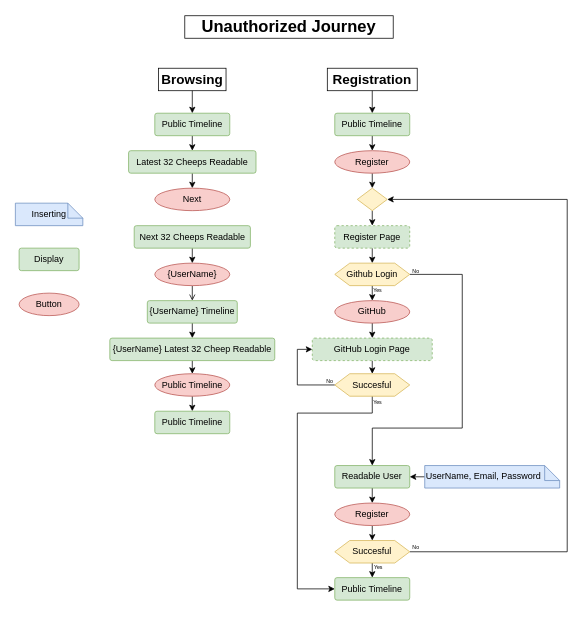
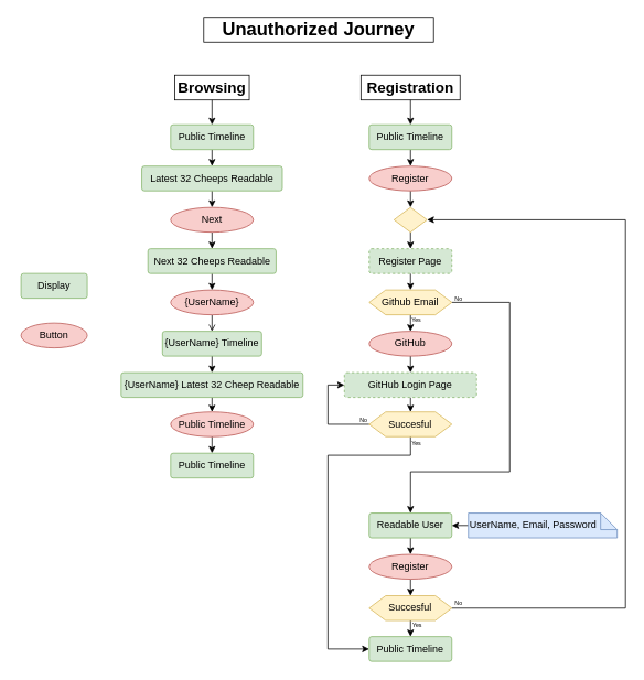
  <mxCell id="0" />
  <mxCell id="1" parent="0" />
- <mxCell id="2" value="Inserting" style="shape=note;size=20;whiteSpace=wrap;html=1;fillColor=#dae8fc;strokeColor=#6c8ebf;" vertex="1" parent="1"><mxGeometry x="20" y="270" width="90" height="30" as="geometry" /></mxCell>
  <mxCell id="3" value="Display" style="rounded=1;arcSize=10;whiteSpace=wrap;html=1;align=center;fillColor=#d5e8d4;strokeColor=#82b366;" vertex="1" parent="1"><mxGeometry x="25" y="330" width="80" height="30" as="geometry" /></mxCell>
  <mxCell id="4" value="Button" style="ellipse;whiteSpace=wrap;html=1;fillColor=#f8cecc;strokeColor=#b85450;" vertex="1" parent="1"><mxGeometry x="25" y="390" width="80" height="30" as="geometry" /></mxCell>
  <mxCell id="5" style="edgeStyle=orthogonalEdgeStyle;rounded=0;orthogonalLoop=1;jettySize=auto;html=1;exitX=0.5;exitY=1;exitDx=0;exitDy=0;entryX=0.5;entryY=0;entryDx=0;entryDy=0;" edge="1" parent="1" source="6"><mxGeometry relative="1" as="geometry"><mxPoint x="256" y="200" as="targetPoint" /></mxGeometry></mxCell>
  <mxCell id="6" value="Public Timeline" style="rounded=1;arcSize=10;whiteSpace=wrap;html=1;align=center;fillColor=#d5e8d4;strokeColor=#82b366;" vertex="1" parent="1"><mxGeometry x="206" y="150" width="100" height="30" as="geometry" /></mxCell>
  <mxCell id="7" style="edgeStyle=orthogonalEdgeStyle;rounded=0;orthogonalLoop=1;jettySize=auto;html=1;exitX=0.5;exitY=1;exitDx=0;exitDy=0;entryX=0.5;entryY=0;entryDx=0;entryDy=0;" edge="1" parent="1" source="8" target="9"><mxGeometry relative="1" as="geometry" /></mxCell>
  <mxCell id="8" value="Public Timeline" style="ellipse;whiteSpace=wrap;html=1;fillColor=#f8cecc;strokeColor=#b85450;" vertex="1" parent="1"><mxGeometry x="206" y="497.5" width="100" height="30" as="geometry" /></mxCell>
  <mxCell id="9" value="Public Timeline" style="rounded=1;arcSize=10;whiteSpace=wrap;html=1;align=center;fillColor=#d5e8d4;strokeColor=#82b366;" vertex="1" parent="1"><mxGeometry x="206" y="547.5" width="100" height="30" as="geometry" /></mxCell>
  <mxCell id="10" style="edgeStyle=orthogonalEdgeStyle;rounded=0;orthogonalLoop=1;jettySize=auto;html=1;exitX=0.5;exitY=1;exitDx=0;exitDy=0;entryX=0.5;entryY=0;entryDx=0;entryDy=0;endArrow=open;" edge="1" parent="1" source="11" target="49"><mxGeometry relative="1" as="geometry" /></mxCell>
  <mxCell id="11" value="{UserName}" style="ellipse;whiteSpace=wrap;html=1;fillColor=#f8cecc;strokeColor=#b85450;" vertex="1" parent="1"><mxGeometry x="206" y="350" width="100" height="30" as="geometry" /></mxCell>
  <mxCell id="12" style="edgeStyle=orthogonalEdgeStyle;rounded=0;orthogonalLoop=1;jettySize=auto;html=1;exitX=0.5;exitY=1;exitDx=0;exitDy=0;entryX=0.5;entryY=0;entryDx=0;entryDy=0;" edge="1" parent="1" source="13" target="53"><mxGeometry relative="1" as="geometry" /></mxCell>
  <mxCell id="13" value="Latest 32 Cheeps Readable" style="rounded=1;arcSize=10;whiteSpace=wrap;html=1;align=center;fillColor=#d5e8d4;strokeColor=#82b366;" vertex="1" parent="1"><mxGeometry x="171" y="200" width="170" height="30" as="geometry" /></mxCell>
  <mxCell id="14" style="edgeStyle=orthogonalEdgeStyle;rounded=0;orthogonalLoop=1;jettySize=auto;html=1;exitX=0.5;exitY=1;exitDx=0;exitDy=0;entryX=0.5;entryY=0;entryDx=0;entryDy=0;" edge="1" parent="1" source="15" target="17"><mxGeometry relative="1" as="geometry" /></mxCell>
  <mxCell id="15" value="Public Timeline" style="rounded=1;arcSize=10;whiteSpace=wrap;html=1;align=center;fillColor=#d5e8d4;strokeColor=#82b366;" vertex="1" parent="1"><mxGeometry x="446.06" y="150" width="100" height="30" as="geometry" /></mxCell>
  <mxCell id="16" style="edgeStyle=orthogonalEdgeStyle;rounded=0;orthogonalLoop=1;jettySize=auto;html=1;exitX=0.5;exitY=1;exitDx=0;exitDy=0;entryX=0.5;entryY=0;entryDx=0;entryDy=0;" edge="1" parent="1" source="17" target="38"><mxGeometry relative="1" as="geometry" /></mxCell>
  <mxCell id="17" value="Register" style="ellipse;whiteSpace=wrap;html=1;fillColor=#f8cecc;strokeColor=#b85450;" vertex="1" parent="1"><mxGeometry x="446.06" y="200" width="100" height="30" as="geometry" /></mxCell>
  <mxCell id="18" style="edgeStyle=orthogonalEdgeStyle;rounded=0;orthogonalLoop=1;jettySize=auto;html=1;exitX=0.5;exitY=1;exitDx=0;exitDy=0;entryX=0.5;entryY=0;entryDx=0;entryDy=0;" edge="1" parent="1" source="19" target="22"><mxGeometry relative="1" as="geometry" /></mxCell>
  <mxCell id="19" value="Register Page" style="rounded=1;arcSize=10;whiteSpace=wrap;html=1;align=center;fillColor=#d5e8d4;strokeColor=#82b366;dashed=1;" vertex="1" parent="1"><mxGeometry x="446.06" y="300" width="100" height="30" as="geometry" /></mxCell>
  <mxCell id="20" style="edgeStyle=orthogonalEdgeStyle;rounded=0;orthogonalLoop=1;jettySize=auto;html=1;exitX=0.5;exitY=1;exitDx=0;exitDy=0;entryX=0.5;entryY=0;entryDx=0;entryDy=0;" edge="1" parent="1" source="22" target="24"><mxGeometry relative="1" as="geometry" /></mxCell>
  <mxCell id="21" style="edgeStyle=orthogonalEdgeStyle;rounded=0;orthogonalLoop=1;jettySize=auto;html=1;exitX=1;exitY=0.5;exitDx=0;exitDy=0;entryX=0.5;entryY=0;entryDx=0;entryDy=0;" edge="1" parent="1" source="22" target="28"><mxGeometry relative="1" as="geometry"><Array as="points"><mxPoint x="616.06" y="365" /><mxPoint x="616.06" y="570" /><mxPoint x="496.06" y="570" /></Array></mxGeometry></mxCell>
- <mxCell id="22" value="Github Login" style="shape=hexagon;perimeter=hexagonPerimeter2;whiteSpace=wrap;html=1;fixedSize=1;fillColor=#fff2cc;strokeColor=#d6b656;" vertex="1" parent="1"><mxGeometry x="446.06" y="350" width="100" height="30" as="geometry" /></mxCell>
+ <mxCell id="22" value="Github Email" style="shape=hexagon;perimeter=hexagonPerimeter2;whiteSpace=wrap;html=1;fixedSize=1;fillColor=#fff2cc;strokeColor=#d6b656;" vertex="1" parent="1"><mxGeometry x="446.06" y="350" width="100" height="30" as="geometry" /></mxCell>
  <mxCell id="23" style="edgeStyle=orthogonalEdgeStyle;rounded=0;orthogonalLoop=1;jettySize=auto;html=1;exitX=0.5;exitY=1;exitDx=0;exitDy=0;entryX=0.5;entryY=0;entryDx=0;entryDy=0;" edge="1" parent="1" source="24" target="26"><mxGeometry relative="1" as="geometry" /></mxCell>
  <mxCell id="24" value="GitHub" style="ellipse;whiteSpace=wrap;html=1;fillColor=#f8cecc;strokeColor=#b85450;" vertex="1" parent="1"><mxGeometry x="446.06" y="400" width="100" height="30" as="geometry" /></mxCell>
  <mxCell id="25" style="edgeStyle=orthogonalEdgeStyle;rounded=0;orthogonalLoop=1;jettySize=auto;html=1;exitX=0.5;exitY=1;exitDx=0;exitDy=0;entryX=0.5;entryY=0;entryDx=0;entryDy=0;" edge="1" parent="1" source="26" target="45"><mxGeometry relative="1" as="geometry" /></mxCell>
  <mxCell id="26" value="GitHub Login Page" style="rounded=1;arcSize=10;whiteSpace=wrap;html=1;align=center;fillColor=#d5e8d4;strokeColor=#82b366;dashed=1;" vertex="1" parent="1"><mxGeometry x="416.06" y="450" width="160" height="30" as="geometry" /></mxCell>
  <mxCell id="27" style="edgeStyle=orthogonalEdgeStyle;rounded=0;orthogonalLoop=1;jettySize=auto;html=1;exitX=0.5;exitY=1;exitDx=0;exitDy=0;entryX=0.5;entryY=0;entryDx=0;entryDy=0;" edge="1" parent="1" source="28" target="32"><mxGeometry relative="1" as="geometry" /></mxCell>
  <mxCell id="28" value="Readable User" style="rounded=1;arcSize=10;whiteSpace=wrap;html=1;align=center;fillColor=#d5e8d4;strokeColor=#82b366;" vertex="1" parent="1"><mxGeometry x="446.06" y="620" width="100" height="30" as="geometry" /></mxCell>
  <mxCell id="29" style="edgeStyle=orthogonalEdgeStyle;rounded=0;orthogonalLoop=1;jettySize=auto;html=1;exitX=0;exitY=0.5;exitDx=0;exitDy=0;exitPerimeter=0;entryX=1;entryY=0.5;entryDx=0;entryDy=0;" edge="1" parent="1" source="30" target="28"><mxGeometry relative="1" as="geometry" /></mxCell>
  <mxCell id="30" value="UserName, Email, Password" style="shape=note;size=20;whiteSpace=wrap;html=1;fillColor=#dae8fc;strokeColor=#6c8ebf;align=left;" vertex="1" parent="1"><mxGeometry x="566.06" y="620" width="180" height="30" as="geometry" /></mxCell>
  <mxCell id="31" style="edgeStyle=orthogonalEdgeStyle;rounded=0;orthogonalLoop=1;jettySize=auto;html=1;exitX=0.5;exitY=1;exitDx=0;exitDy=0;entryX=0.5;entryY=0;entryDx=0;entryDy=0;" edge="1" parent="1" source="32" target="35"><mxGeometry relative="1" as="geometry" /></mxCell>
  <mxCell id="32" value="Register" style="ellipse;whiteSpace=wrap;html=1;fillColor=#f8cecc;strokeColor=#b85450;" vertex="1" parent="1"><mxGeometry x="446.06" y="670" width="100" height="30" as="geometry" /></mxCell>
  <mxCell id="33" style="edgeStyle=orthogonalEdgeStyle;rounded=0;orthogonalLoop=1;jettySize=auto;html=1;exitX=0.5;exitY=1;exitDx=0;exitDy=0;entryX=0.5;entryY=0;entryDx=0;entryDy=0;" edge="1" parent="1" source="35" target="36"><mxGeometry relative="1" as="geometry" /></mxCell>
  <mxCell id="34" style="edgeStyle=orthogonalEdgeStyle;rounded=0;orthogonalLoop=1;jettySize=auto;html=1;exitX=1;exitY=0.5;exitDx=0;exitDy=0;entryX=1;entryY=0.5;entryDx=0;entryDy=0;" edge="1" parent="1" source="35" target="38"><mxGeometry relative="1" as="geometry"><Array as="points"><mxPoint x="756.06" y="735" /><mxPoint x="756.06" y="265" /></Array></mxGeometry></mxCell>
  <mxCell id="35" value="Succesful" style="shape=hexagon;perimeter=hexagonPerimeter2;whiteSpace=wrap;html=1;fixedSize=1;fillColor=#fff2cc;strokeColor=#d6b656;" vertex="1" parent="1"><mxGeometry x="446.06" y="720" width="100" height="30" as="geometry" /></mxCell>
  <mxCell id="36" value="Public Timeline" style="rounded=1;arcSize=10;whiteSpace=wrap;html=1;align=center;fillColor=#d5e8d4;strokeColor=#82b366;" vertex="1" parent="1"><mxGeometry x="446.06" y="769.5" width="100" height="30" as="geometry" /></mxCell>
  <mxCell id="37" style="edgeStyle=orthogonalEdgeStyle;rounded=0;orthogonalLoop=1;jettySize=auto;html=1;exitX=0.5;exitY=1;exitDx=0;exitDy=0;entryX=0.5;entryY=0;entryDx=0;entryDy=0;" edge="1" parent="1" source="38" target="19"><mxGeometry relative="1" as="geometry" /></mxCell>
  <mxCell id="38" value="" style="shape=hexagon;perimeter=hexagonPerimeter2;whiteSpace=wrap;html=1;fixedSize=1;fillColor=#fff2cc;strokeColor=#d6b656;size=40;" vertex="1" parent="1"><mxGeometry x="476.06" y="250" width="40" height="30" as="geometry" /></mxCell>
  <mxCell id="39" value="&lt;font style=&quot;font-size: 7px;&quot;&gt;Yes&lt;/font&gt;" style="text;html=1;align=center;verticalAlign=middle;resizable=0;points=[];autosize=1;strokeColor=none;fillColor=none;" vertex="1" parent="1"><mxGeometry x="488.06" y="370" width="30" height="30" as="geometry" /></mxCell>
  <mxCell id="40" value="&lt;font style=&quot;font-size: 7px;&quot;&gt;Yes&lt;/font&gt;" style="text;html=1;align=center;verticalAlign=middle;resizable=0;points=[];autosize=1;strokeColor=none;fillColor=none;" vertex="1" parent="1"><mxGeometry x="489.06" y="739.5" width="30" height="30" as="geometry" /></mxCell>
  <mxCell id="41" value="&lt;font style=&quot;font-size: 7px;&quot;&gt;No&lt;/font&gt;" style="text;html=1;align=center;verticalAlign=middle;resizable=0;points=[];autosize=1;strokeColor=none;fillColor=none;" vertex="1" parent="1"><mxGeometry x="539.06" y="712.5" width="30" height="30" as="geometry" /></mxCell>
  <mxCell id="42" value="&lt;font style=&quot;font-size: 7px;&quot;&gt;No&lt;/font&gt;" style="text;html=1;align=center;verticalAlign=middle;resizable=0;points=[];autosize=1;strokeColor=none;fillColor=none;" vertex="1" parent="1"><mxGeometry x="539.06" y="344" width="30" height="30" as="geometry" /></mxCell>
  <mxCell id="43" style="edgeStyle=orthogonalEdgeStyle;rounded=0;orthogonalLoop=1;jettySize=auto;html=1;exitX=0.5;exitY=1;exitDx=0;exitDy=0;entryX=0;entryY=0.5;entryDx=0;entryDy=0;" edge="1" parent="1" source="45" target="36"><mxGeometry relative="1" as="geometry"><mxPoint x="496.06" y="547.5" as="targetPoint" /><Array as="points"><mxPoint x="496.06" y="550" /><mxPoint x="396.06" y="550" /><mxPoint x="396.06" y="785" /></Array></mxGeometry></mxCell>
  <mxCell id="44" style="edgeStyle=orthogonalEdgeStyle;rounded=0;orthogonalLoop=1;jettySize=auto;html=1;exitX=0;exitY=0.5;exitDx=0;exitDy=0;entryX=0;entryY=0.5;entryDx=0;entryDy=0;" edge="1" parent="1" source="45" target="26"><mxGeometry relative="1" as="geometry" /></mxCell>
  <mxCell id="45" value="Succesful" style="shape=hexagon;perimeter=hexagonPerimeter2;whiteSpace=wrap;html=1;fixedSize=1;fillColor=#fff2cc;strokeColor=#d6b656;" vertex="1" parent="1"><mxGeometry x="446.06" y="497.5" width="100" height="30" as="geometry" /></mxCell>
  <mxCell id="46" value="&lt;font style=&quot;font-size: 7px;&quot;&gt;Yes&lt;/font&gt;" style="text;html=1;align=center;verticalAlign=middle;resizable=0;points=[];autosize=1;strokeColor=none;fillColor=none;" vertex="1" parent="1"><mxGeometry x="488.06" y="520" width="30" height="30" as="geometry" /></mxCell>
  <mxCell id="47" value="&lt;font style=&quot;font-size: 7px;&quot;&gt;No&lt;/font&gt;" style="text;html=1;align=center;verticalAlign=middle;resizable=0;points=[];autosize=1;strokeColor=none;fillColor=none;" vertex="1" parent="1"><mxGeometry x="424.06" y="491" width="30" height="30" as="geometry" /></mxCell>
  <mxCell id="48" style="edgeStyle=orthogonalEdgeStyle;rounded=0;orthogonalLoop=1;jettySize=auto;html=1;exitX=0.5;exitY=1;exitDx=0;exitDy=0;entryX=0.5;entryY=0;entryDx=0;entryDy=0;" edge="1" parent="1" source="49" target="51"><mxGeometry relative="1" as="geometry" /></mxCell>
  <mxCell id="49" value="{UserName} Timeline" style="rounded=1;arcSize=10;whiteSpace=wrap;html=1;align=center;fillColor=#d5e8d4;strokeColor=#82b366;" vertex="1" parent="1"><mxGeometry x="196" y="400" width="120" height="30" as="geometry" /></mxCell>
  <mxCell id="50" style="edgeStyle=orthogonalEdgeStyle;rounded=0;orthogonalLoop=1;jettySize=auto;html=1;exitX=0.5;exitY=1;exitDx=0;exitDy=0;entryX=0.5;entryY=0;entryDx=0;entryDy=0;" edge="1" parent="1" source="51" target="8"><mxGeometry relative="1" as="geometry" /></mxCell>
  <mxCell id="51" value="{UserName} Latest 32 Cheep Readable" style="rounded=1;arcSize=10;whiteSpace=wrap;html=1;align=center;fillColor=#d5e8d4;strokeColor=#82b366;" vertex="1" parent="1"><mxGeometry x="146" y="450" width="220" height="30" as="geometry" /></mxCell>
+ <mxCell id="52" style="edgeStyle=orthogonalEdgeStyle;rounded=0;orthogonalLoop=1;jettySize=auto;html=1;exitX=0.5;exitY=1;exitDx=0;exitDy=0;entryX=0.5;entryY=0;entryDx=0;entryDy=0;" edge="1" parent="1" source="53" target="55"><mxGeometry relative="1" as="geometry" /></mxCell>
  <mxCell id="53" value="Next" style="ellipse;whiteSpace=wrap;html=1;fillColor=#f8cecc;strokeColor=#b85450;" vertex="1" parent="1"><mxGeometry x="206" y="250" width="100" height="30" as="geometry" /></mxCell>
  <mxCell id="54" style="edgeStyle=orthogonalEdgeStyle;rounded=0;orthogonalLoop=1;jettySize=auto;html=1;exitX=0.5;exitY=1;exitDx=0;exitDy=0;entryX=0.5;entryY=0;entryDx=0;entryDy=0;" edge="1" parent="1" source="55" target="11"><mxGeometry relative="1" as="geometry" /></mxCell>
  <mxCell id="55" value="Next 32 Cheeps Readable" style="rounded=1;arcSize=10;whiteSpace=wrap;html=1;align=center;fillColor=#d5e8d4;strokeColor=#82b366;" vertex="1" parent="1"><mxGeometry x="178.5" y="300" width="155" height="30" as="geometry" /></mxCell>
  <mxCell id="56" style="edgeStyle=orthogonalEdgeStyle;rounded=0;orthogonalLoop=1;jettySize=auto;html=1;exitX=0.5;exitY=1;exitDx=0;exitDy=0;entryX=0.5;entryY=0;entryDx=0;entryDy=0;" edge="1" parent="1" source="57" target="6"><mxGeometry relative="1" as="geometry" /></mxCell>
  <mxCell id="57" value="&lt;font style=&quot;font-size: 18px;&quot;&gt;&lt;b&gt;Browsing&lt;/b&gt;&lt;/font&gt;" style="text;html=1;align=center;verticalAlign=middle;whiteSpace=wrap;rounded=0;strokeColor=default;" vertex="1" parent="1"><mxGeometry x="211" y="90" width="90" height="30" as="geometry" /></mxCell>
  <mxCell id="58" style="edgeStyle=orthogonalEdgeStyle;rounded=0;orthogonalLoop=1;jettySize=auto;html=1;exitX=0.5;exitY=1;exitDx=0;exitDy=0;entryX=0.5;entryY=0;entryDx=0;entryDy=0;" edge="1" parent="1" source="59" target="15"><mxGeometry relative="1" as="geometry" /></mxCell>
  <mxCell id="59" value="&lt;font style=&quot;font-size: 18px;&quot;&gt;&lt;b&gt;Registration&lt;/b&gt;&lt;/font&gt;" style="text;html=1;align=center;verticalAlign=middle;whiteSpace=wrap;rounded=0;strokeColor=default;" vertex="1" parent="1"><mxGeometry x="436.09" y="90" width="119.94" height="30" as="geometry" /></mxCell>
  <mxCell id="60" value="&lt;font style=&quot;font-size: 22px;&quot;&gt;&lt;b style=&quot;&quot;&gt;Unauthorized Journey&lt;/b&gt;&lt;/font&gt;" style="text;html=1;align=center;verticalAlign=middle;whiteSpace=wrap;rounded=0;strokeColor=default;" vertex="1" parent="1"><mxGeometry x="246" y="20" width="278" height="30" as="geometry" /></mxCell>
